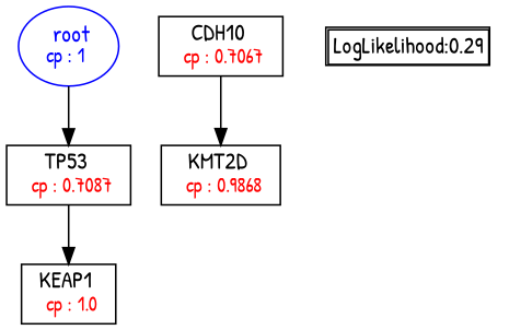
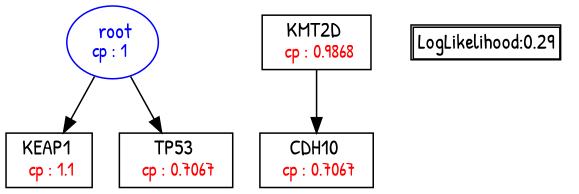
  digraph {
    fontname="Patrick Hand"
    fontsize=10
    node [fontname="Patrick Hand" shape=box]
    edge [fontname="Patrick Hand"]
    n1 [color=Blue label=<<font color='Blue'> root</font><br/><font color='Blue' POINT-SIZE='12'>cp : 1 </font>> shape=oval]
-   n2 [label=<KEAP1 <br/> <font color='Red' POINT-SIZE='12'> cp : 1.0 </font>>]
-   n3 [label=<TP53 <br/> <font color='Red' POINT-SIZE='12'> cp : 0.7087 </font>>]
+   n2 [label=<KEAP1 <br/> <font color='Red' POINT-SIZE='12'> cp : 1.1 </font>>]
+   n3 [label=<TP53 <br/> <font color='Red' POINT-SIZE='12'> cp : 0.7067 </font>>]
    n4 [label=<KMT2D <br/> <font color='Red' POINT-SIZE='12'> cp : 0.9868 </font>>]
    n5 [label=<CDH10 <br/> <font color='Red' POINT-SIZE='12'> cp : 0.7067 </font>>]
    n6 [label=<<TABLE BORDER="1" CELLBORDER="1" CELLSPACING="0" >     <TR><TD ALIGN="LEFT">LogLikelihood:0.29</TD></TR>     </TABLE>> shape=plaintext]
-   n3 -> n2
+   n1 -> n2
    n1 -> n3
-   n5 -> n4
+   n4 -> n5
  }
